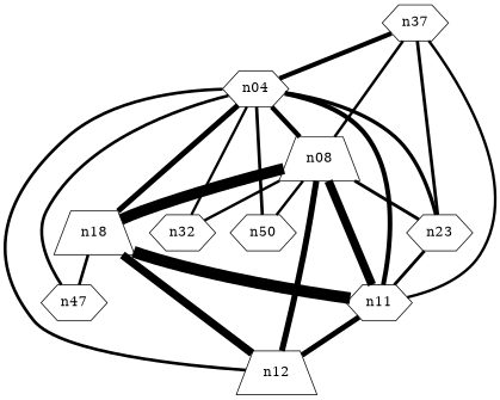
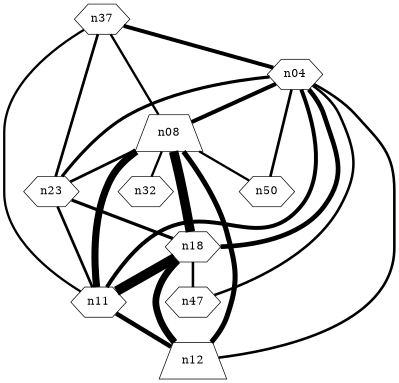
  graph {
    node [coler=black fontsize=16 shape=hexagon]
    n04 [width=0.02]
    n08 [shape=trapezium width=0.02]
    n11 [width=0.02]
    n12 [shape=trapezium width=0.02]
-   n18 [shape=trapezium width=0.02]
+   n18 [width=0.02]
    n23 [width=0.02]
    n32 [width=0.02]
    n47 [width=0.02]
    n50 [width=0.02]
    n37 [width=0.02]
    n04 -- n08 [penwidth=5.75]
    n04 -- n11 [penwidth=5.6]
    n04 -- n12 [penwidth=3.66]
    n04 -- n18 [penwidth=6.63]
    n04 -- n23 [penwidth=4.46]
-   n04 -- n32 [penwidth=3.12]
    n04 -- n47 [penwidth=3.6]
    n04 -- n50 [penwidth=3.78]
    n08 -- n11 [penwidth=10.06]
    n08 -- n12 [penwidth=7.18]
    n08 -- n18 [penwidth=13.41]
    n08 -- n23 [penwidth=3.88]
    n08 -- n32 [penwidth=3.27]
    n08 -- n50 [penwidth=3.23]
    n11 -- n12 [penwidth=6.44]
    n18 -- n11 [penwidth=14.06]
    n18 -- n12 [penwidth=9.6]
    n18 -- n47 [penwidth=3.54]
    n23 -- n11 [penwidth=3.79]
+   n23 -- n18 [penwidth=4.54]
    n37 -- n04 [penwidth=5.58]
    n37 -- n08 [penwidth=3.32]
    n37 -- n11 [penwidth=3.24]
    n37 -- n23 [penwidth=3.83]
  }
